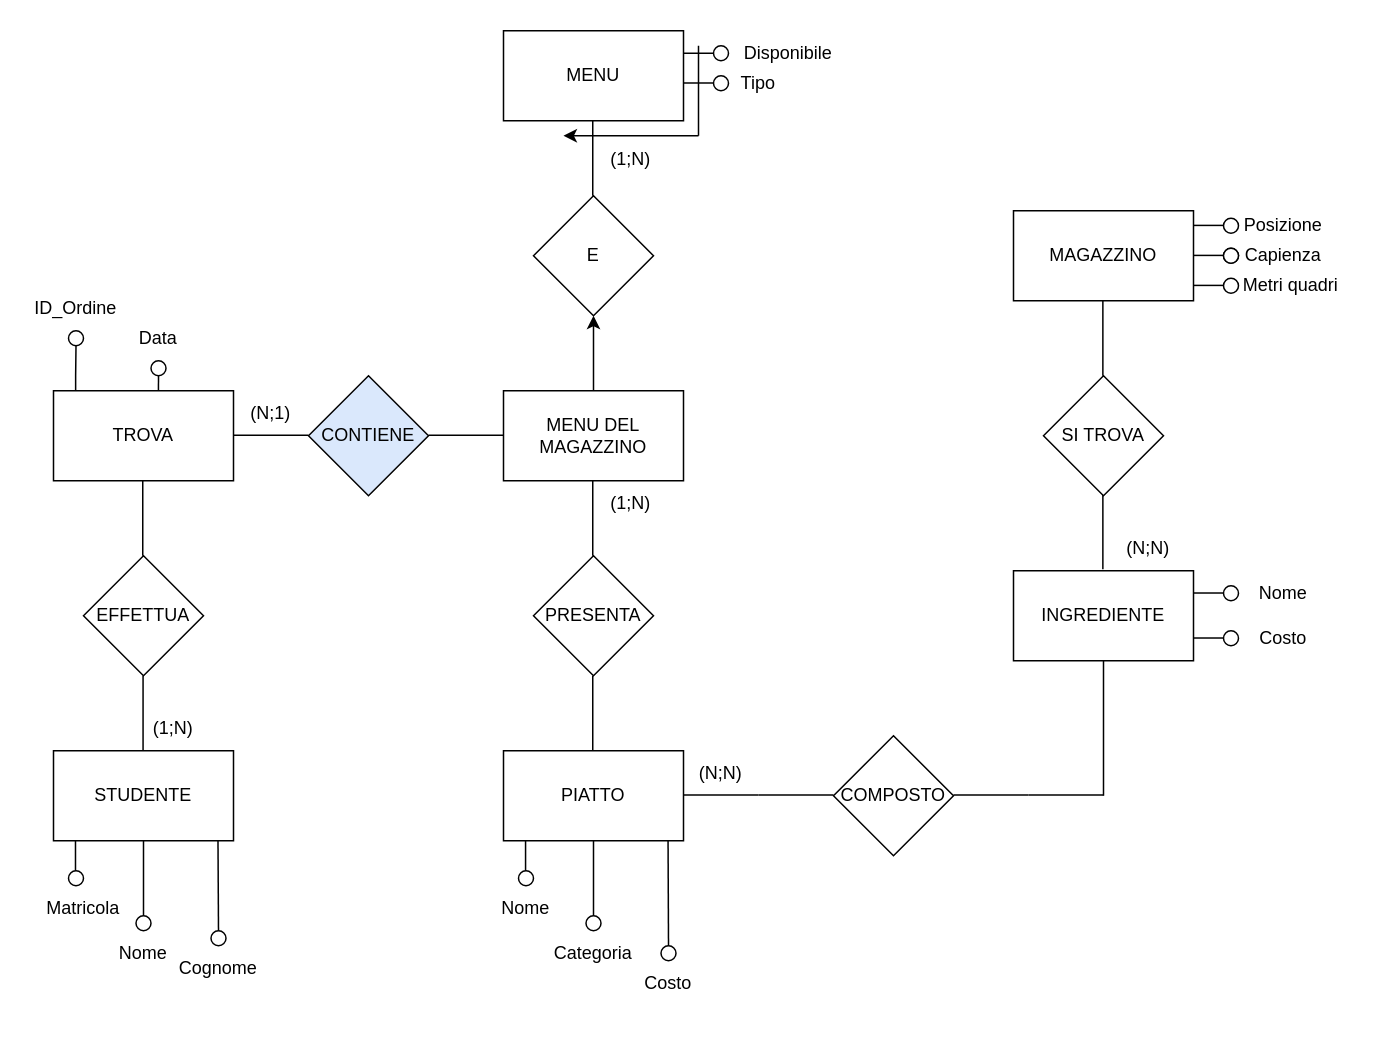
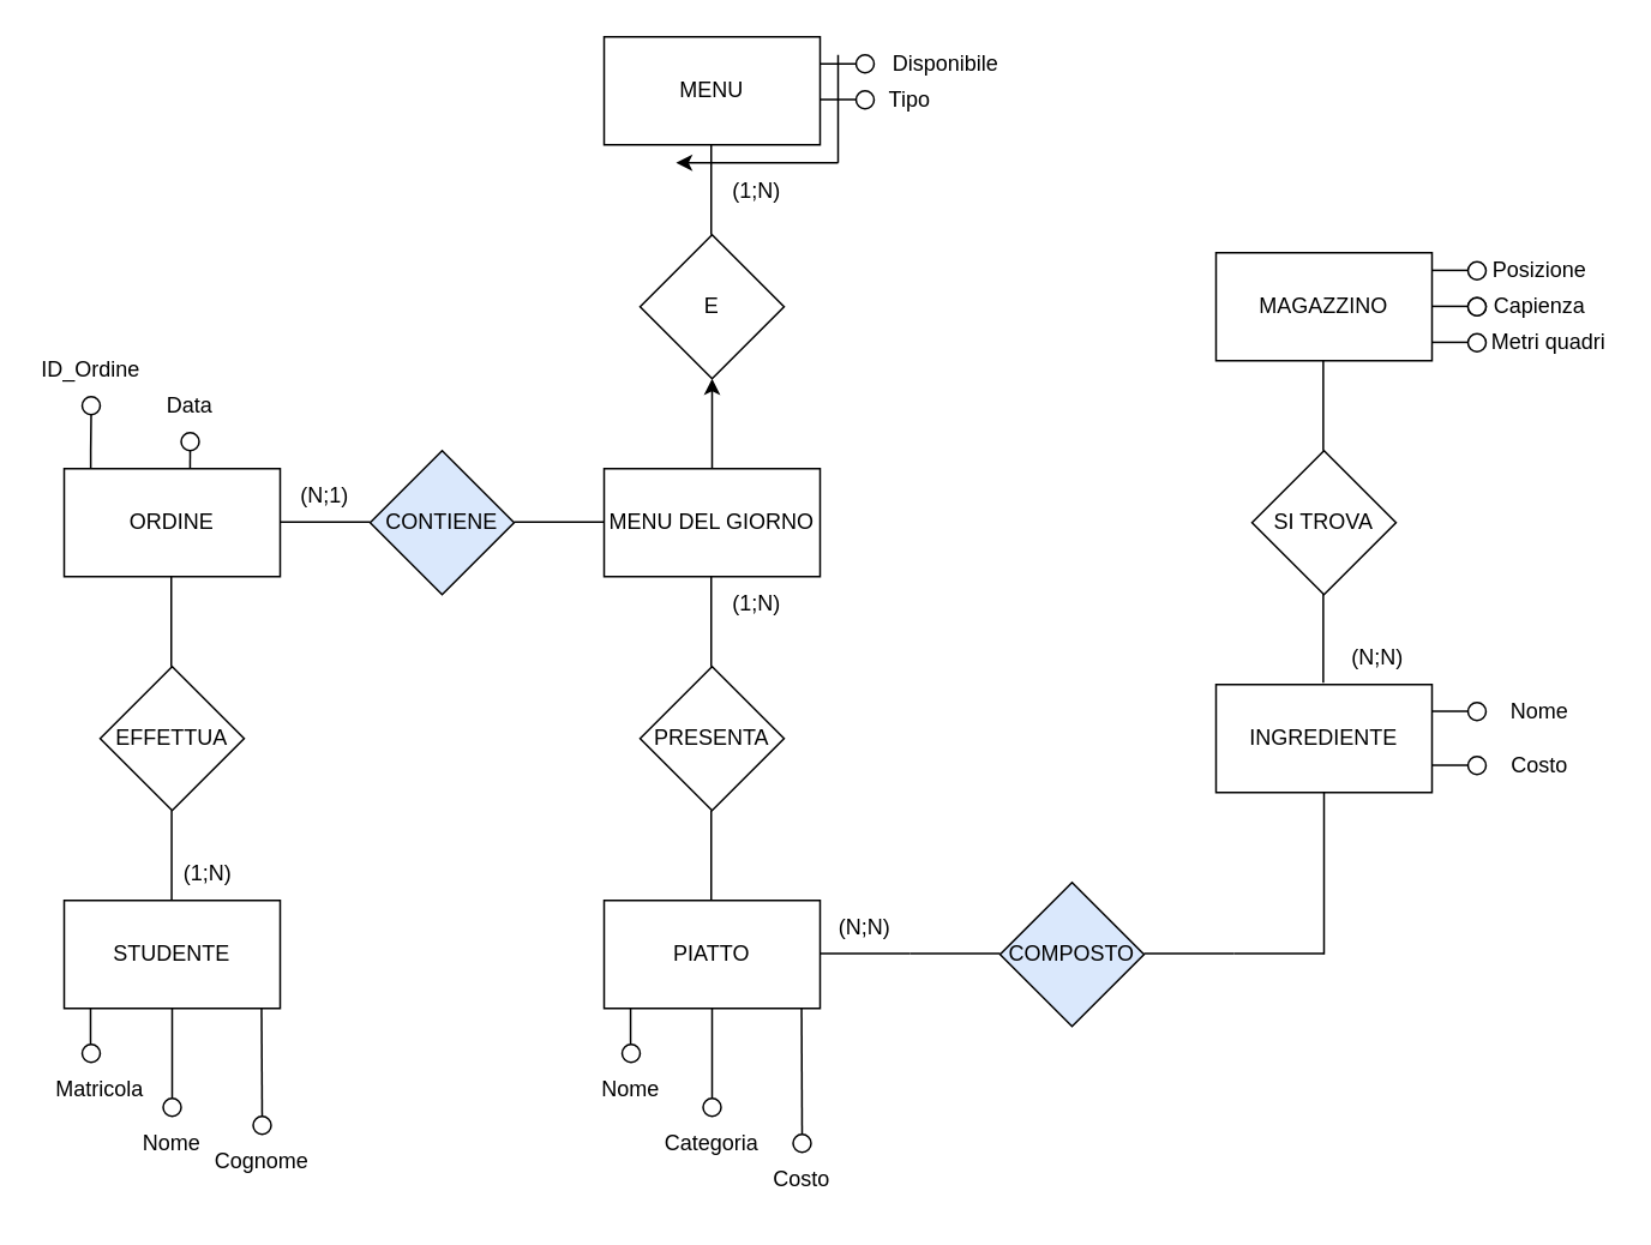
  <mxCell id="0" />
  <mxCell id="1" parent="0" />
- <mxCell id="2" value="MENU DEL MAGAZZINO" style="rounded=0;whiteSpace=wrap;html=1;" parent="1" vertex="1"><mxGeometry x="335" y="260" width="120" height="60" as="geometry" /></mxCell>
+ <mxCell id="2" value="MENU DEL GIORNO" style="rounded=0;whiteSpace=wrap;html=1;" parent="1" vertex="1"><mxGeometry x="335" y="260" width="120" height="60" as="geometry" /></mxCell>
  <mxCell id="3" value="E" style="rhombus;whiteSpace=wrap;html=1;" parent="1" vertex="1"><mxGeometry x="355" y="130" width="80" height="80" as="geometry" /></mxCell>
  <mxCell id="4" value="" style="endArrow=classic;html=1;rounded=0;exitX=0.5;exitY=0;exitDx=0;exitDy=0;" parent="1" source="2" target="3" edge="1"><mxGeometry width="50" height="50" relative="1" as="geometry"><mxPoint x="375" y="320" as="sourcePoint" /><mxPoint x="425" y="270" as="targetPoint" /></mxGeometry></mxCell>
  <mxCell id="5" value="MENU" style="rounded=0;whiteSpace=wrap;html=1;" parent="1" vertex="1"><mxGeometry x="335" y="20" width="120" height="60" as="geometry" /></mxCell>
  <mxCell id="6" value="" style="endArrow=none;html=1;rounded=0;exitX=0.5;exitY=0;exitDx=0;exitDy=0;" parent="1" edge="1"><mxGeometry width="50" height="50" relative="1" as="geometry"><mxPoint x="394.5" y="130" as="sourcePoint" /><mxPoint x="394.5" y="80" as="targetPoint" /></mxGeometry></mxCell>
  <mxCell id="7" value="" style="endArrow=classic;html=1;rounded=0;" parent="1" edge="1"><mxGeometry width="50" height="50" relative="1" as="geometry"><mxPoint x="465" y="90" as="sourcePoint" /><mxPoint x="375" y="90" as="targetPoint" /></mxGeometry></mxCell>
  <mxCell id="8" value="" style="ellipse;whiteSpace=wrap;html=1;" parent="1" vertex="1"><mxGeometry x="475" y="30" width="10" height="10" as="geometry" /></mxCell>
  <mxCell id="9" value="" style="endArrow=none;html=1;rounded=0;exitX=1;exitY=0.25;exitDx=0;exitDy=0;entryX=0;entryY=0.5;entryDx=0;entryDy=0;" parent="1" source="5" target="8" edge="1"><mxGeometry width="50" height="50" relative="1" as="geometry"><mxPoint x="435" y="110" as="sourcePoint" /><mxPoint x="485" y="60" as="targetPoint" /></mxGeometry></mxCell>
  <mxCell id="10" value="Disponibile" style="text;html=1;whiteSpace=wrap;strokeColor=none;fillColor=none;align=center;verticalAlign=middle;rounded=0;" parent="1" vertex="1"><mxGeometry x="495" y="20" width="60" height="30" as="geometry" /></mxCell>
  <mxCell id="11" value="" style="ellipse;whiteSpace=wrap;html=1;" parent="1" vertex="1"><mxGeometry x="475" y="50" width="10" height="10" as="geometry" /></mxCell>
  <mxCell id="12" value="Tipo" style="text;html=1;whiteSpace=wrap;strokeColor=none;fillColor=none;align=center;verticalAlign=middle;rounded=0;" parent="1" vertex="1"><mxGeometry x="475" y="40" width="60" height="30" as="geometry" /></mxCell>
  <mxCell id="13" value="" style="endArrow=none;html=1;rounded=0;" parent="1" edge="1"><mxGeometry width="50" height="50" relative="1" as="geometry"><mxPoint x="465" y="90" as="sourcePoint" /><mxPoint x="465" y="30" as="targetPoint" /></mxGeometry></mxCell>
  <mxCell id="14" value="" style="endArrow=none;html=1;rounded=0;exitX=1;exitY=0.25;exitDx=0;exitDy=0;entryX=0;entryY=0.5;entryDx=0;entryDy=0;" parent="1" edge="1"><mxGeometry width="50" height="50" relative="1" as="geometry"><mxPoint x="455" y="54.83" as="sourcePoint" /><mxPoint x="475" y="54.83" as="targetPoint" /></mxGeometry></mxCell>
  <mxCell id="15" value="STUDENTE" style="rounded=0;whiteSpace=wrap;html=1;" parent="1" vertex="1"><mxGeometry x="35" y="500" width="120" height="60" as="geometry" /></mxCell>
  <mxCell id="16" value="EFFETTUA" style="rhombus;whiteSpace=wrap;html=1;" parent="1" vertex="1"><mxGeometry x="55" y="370" width="80" height="80" as="geometry" /></mxCell>
  <mxCell id="17" value="" style="endArrow=none;html=1;rounded=0;exitX=0.5;exitY=0;exitDx=0;exitDy=0;" parent="1" edge="1"><mxGeometry width="50" height="50" relative="1" as="geometry"><mxPoint x="94.5" y="370" as="sourcePoint" /><mxPoint x="94.5" y="320" as="targetPoint" /></mxGeometry></mxCell>
- <mxCell id="18" value="TROVA" style="rounded=0;whiteSpace=wrap;html=1;" parent="1" vertex="1"><mxGeometry x="35" y="260" width="120" height="60" as="geometry" /></mxCell>
+ <mxCell id="18" value="ORDINE" style="rounded=0;whiteSpace=wrap;html=1;" parent="1" vertex="1"><mxGeometry x="35" y="260" width="120" height="60" as="geometry" /></mxCell>
  <mxCell id="19" value="CONTIENE" style="rhombus;whiteSpace=wrap;html=1;fillColor=#dae8fc;" parent="1" vertex="1"><mxGeometry x="205" y="250" width="80" height="80" as="geometry" /></mxCell>
  <mxCell id="20" value="" style="endArrow=none;html=1;rounded=0;fontStyle=1" parent="1" edge="1"><mxGeometry width="50" height="50" relative="1" as="geometry"><mxPoint x="205" y="289.71" as="sourcePoint" /><mxPoint x="155" y="289.71" as="targetPoint" /></mxGeometry></mxCell>
  <mxCell id="21" value="" style="endArrow=none;html=1;rounded=0;exitX=0.5;exitY=0;exitDx=0;exitDy=0;" parent="1" edge="1"><mxGeometry width="50" height="50" relative="1" as="geometry"><mxPoint x="94.71" y="500" as="sourcePoint" /><mxPoint x="94.71" y="450" as="targetPoint" /></mxGeometry></mxCell>
  <mxCell id="22" value="" style="endArrow=none;html=1;rounded=0;" parent="1" edge="1"><mxGeometry width="50" height="50" relative="1" as="geometry"><mxPoint x="335" y="289.71" as="sourcePoint" /><mxPoint x="285" y="289.71" as="targetPoint" /></mxGeometry></mxCell>
  <mxCell id="23" value="PRESENTA" style="rhombus;whiteSpace=wrap;html=1;" parent="1" vertex="1"><mxGeometry x="355" y="370" width="80" height="80" as="geometry" /></mxCell>
  <mxCell id="24" value="PIATTO" style="rounded=0;whiteSpace=wrap;html=1;" parent="1" vertex="1"><mxGeometry x="335" y="500" width="120" height="60" as="geometry" /></mxCell>
  <mxCell id="25" value="" style="endArrow=none;html=1;rounded=0;exitX=0.5;exitY=0;exitDx=0;exitDy=0;" parent="1" edge="1"><mxGeometry width="50" height="50" relative="1" as="geometry"><mxPoint x="394.5" y="370" as="sourcePoint" /><mxPoint x="394.5" y="320" as="targetPoint" /></mxGeometry></mxCell>
  <mxCell id="26" value="" style="endArrow=none;html=1;rounded=0;exitX=0.5;exitY=0;exitDx=0;exitDy=0;" parent="1" edge="1"><mxGeometry width="50" height="50" relative="1" as="geometry"><mxPoint x="394.5" y="500" as="sourcePoint" /><mxPoint x="394.5" y="450" as="targetPoint" /></mxGeometry></mxCell>
- <mxCell id="27" value="COMPOSTO" style="rhombus;whiteSpace=wrap;html=1;" parent="1" vertex="1"><mxGeometry x="555" y="490" width="80" height="80" as="geometry" /></mxCell>
+ <mxCell id="27" value="COMPOSTO" style="rhombus;whiteSpace=wrap;html=1;fillColor=#dae8fc;" parent="1" vertex="1"><mxGeometry x="555" y="490" width="80" height="80" as="geometry" /></mxCell>
  <mxCell id="28" value="" style="endArrow=none;html=1;rounded=0;" parent="1" edge="1"><mxGeometry width="50" height="50" relative="1" as="geometry"><mxPoint x="505" y="529.58" as="sourcePoint" /><mxPoint x="455" y="529.58" as="targetPoint" /></mxGeometry></mxCell>
  <mxCell id="29" value="" style="endArrow=none;html=1;rounded=0;" parent="1" edge="1"><mxGeometry width="50" height="50" relative="1" as="geometry"><mxPoint x="685" y="529.58" as="sourcePoint" /><mxPoint x="635" y="529.58" as="targetPoint" /></mxGeometry></mxCell>
  <mxCell id="30" value="" style="endArrow=none;html=1;rounded=0;" parent="1" edge="1"><mxGeometry width="50" height="50" relative="1" as="geometry"><mxPoint x="735" y="529.58" as="sourcePoint" /><mxPoint x="685" y="529.58" as="targetPoint" /></mxGeometry></mxCell>
  <mxCell id="31" value="" style="endArrow=none;html=1;rounded=0;" parent="1" edge="1"><mxGeometry width="50" height="50" relative="1" as="geometry"><mxPoint x="555" y="529.58" as="sourcePoint" /><mxPoint x="505" y="529.58" as="targetPoint" /></mxGeometry></mxCell>
  <mxCell id="32" value="INGREDIENTE" style="rounded=0;whiteSpace=wrap;html=1;" parent="1" vertex="1"><mxGeometry x="675" y="380" width="120" height="60" as="geometry" /></mxCell>
  <mxCell id="33" value="" style="endArrow=none;html=1;rounded=0;entryX=0.5;entryY=1;entryDx=0;entryDy=0;" parent="1" target="32" edge="1"><mxGeometry width="50" height="50" relative="1" as="geometry"><mxPoint x="735" y="530" as="sourcePoint" /><mxPoint x="715" y="380" as="targetPoint" /></mxGeometry></mxCell>
  <mxCell id="34" value="" style="endArrow=none;html=1;rounded=0;exitX=0.5;exitY=0;exitDx=0;exitDy=0;" parent="1" edge="1"><mxGeometry width="50" height="50" relative="1" as="geometry"><mxPoint x="734.58" y="379" as="sourcePoint" /><mxPoint x="734.58" y="329" as="targetPoint" /></mxGeometry></mxCell>
  <mxCell id="35" value="SI TROVA" style="rhombus;whiteSpace=wrap;html=1;" parent="1" vertex="1"><mxGeometry x="695" y="250" width="80" height="80" as="geometry" /></mxCell>
  <mxCell id="36" value="" style="endArrow=none;html=1;rounded=0;exitX=0.5;exitY=0;exitDx=0;exitDy=0;" parent="1" edge="1"><mxGeometry width="50" height="50" relative="1" as="geometry"><mxPoint x="734.58" y="250" as="sourcePoint" /><mxPoint x="734.58" y="200" as="targetPoint" /></mxGeometry></mxCell>
  <mxCell id="37" value="MAGAZZINO" style="rounded=0;whiteSpace=wrap;html=1;" parent="1" vertex="1"><mxGeometry x="675" y="140" width="120" height="60" as="geometry" /></mxCell>
  <mxCell id="38" value="" style="ellipse;whiteSpace=wrap;html=1;fillColor=light-dark(#FFFFFF,#FFFFFF);" parent="1" vertex="1"><mxGeometry x="45" y="580" width="10" height="10" as="geometry" /></mxCell>
  <mxCell id="39" value="Matricola" style="text;html=1;whiteSpace=wrap;strokeColor=none;fillColor=none;align=center;verticalAlign=middle;rounded=0;" parent="1" vertex="1"><mxGeometry x="25" y="590" width="60" height="30" as="geometry" /></mxCell>
  <mxCell id="40" value="" style="endArrow=none;html=1;rounded=0;" parent="1" edge="1"><mxGeometry width="50" height="50" relative="1" as="geometry"><mxPoint x="49.66" y="580" as="sourcePoint" /><mxPoint x="49.66" y="560" as="targetPoint" /></mxGeometry></mxCell>
  <mxCell id="41" value="" style="ellipse;whiteSpace=wrap;html=1;fillColor=light-dark(#FFFFFF,#000000);" parent="1" vertex="1"><mxGeometry x="90" y="610" width="10" height="10" as="geometry" /></mxCell>
  <mxCell id="42" value="Nome" style="text;html=1;whiteSpace=wrap;strokeColor=none;fillColor=none;align=center;verticalAlign=middle;rounded=0;" parent="1" vertex="1"><mxGeometry x="65" y="620" width="60" height="30" as="geometry" /></mxCell>
  <mxCell id="43" value="" style="ellipse;whiteSpace=wrap;html=1;fillColor=light-dark(#FFFFFF,#000000);" parent="1" vertex="1"><mxGeometry x="140" y="620" width="10" height="10" as="geometry" /></mxCell>
  <mxCell id="44" value="Cognome" style="text;html=1;whiteSpace=wrap;strokeColor=none;fillColor=none;align=center;verticalAlign=middle;rounded=0;" parent="1" vertex="1"><mxGeometry x="115" y="630" width="60" height="30" as="geometry" /></mxCell>
  <mxCell id="45" value="" style="endArrow=none;html=1;rounded=0;exitX=0.5;exitY=0;exitDx=0;exitDy=0;entryX=0.5;entryY=1;entryDx=0;entryDy=0;" parent="1" source="41" target="15" edge="1"><mxGeometry width="50" height="50" relative="1" as="geometry"><mxPoint x="55" y="590" as="sourcePoint" /><mxPoint x="55" y="570" as="targetPoint" /></mxGeometry></mxCell>
  <mxCell id="46" value="" style="endArrow=none;html=1;rounded=0;exitX=0.5;exitY=0;exitDx=0;exitDy=0;entryX=0.5;entryY=1;entryDx=0;entryDy=0;" parent="1" source="43" edge="1"><mxGeometry width="50" height="50" relative="1" as="geometry"><mxPoint x="144.66" y="610" as="sourcePoint" /><mxPoint x="144.66" y="560" as="targetPoint" /></mxGeometry></mxCell>
  <mxCell id="47" value="" style="ellipse;whiteSpace=wrap;html=1;fillColor=light-dark(#FFFFFF,#FFFFFF);" parent="1" vertex="1"><mxGeometry x="45" y="220" width="10" height="10" as="geometry" /></mxCell>
  <mxCell id="48" value="ID_Ordine" style="text;html=1;whiteSpace=wrap;strokeColor=none;fillColor=none;align=center;verticalAlign=middle;rounded=0;" parent="1" vertex="1"><mxGeometry x="20" y="190" width="60" height="30" as="geometry" /></mxCell>
  <mxCell id="49" value="" style="ellipse;whiteSpace=wrap;html=1;fillColor=light-dark(#FFFFFF,#000000);" parent="1" vertex="1"><mxGeometry x="100" y="240" width="10" height="10" as="geometry" /></mxCell>
  <mxCell id="50" value="Data" style="text;html=1;whiteSpace=wrap;strokeColor=none;fillColor=none;align=center;verticalAlign=middle;rounded=0;" parent="1" vertex="1"><mxGeometry x="75" y="210" width="60" height="30" as="geometry" /></mxCell>
  <mxCell id="51" value="" style="endArrow=none;html=1;rounded=0;entryX=0.5;entryY=1;entryDx=0;entryDy=0;" parent="1" target="47" edge="1"><mxGeometry width="50" height="50" relative="1" as="geometry"><mxPoint x="49.76" y="260" as="sourcePoint" /><mxPoint x="49.76" y="240" as="targetPoint" /><Array as="points"><mxPoint x="49.76" y="250" /></Array></mxGeometry></mxCell>
  <mxCell id="52" value="" style="endArrow=none;html=1;rounded=0;exitX=0.583;exitY=0;exitDx=0;exitDy=0;exitPerimeter=0;entryX=0.5;entryY=1;entryDx=0;entryDy=0;" parent="1" source="18" target="49" edge="1"><mxGeometry width="50" height="50" relative="1" as="geometry"><mxPoint x="45" y="260" as="sourcePoint" /><mxPoint x="45" y="240" as="targetPoint" /><Array as="points" /></mxGeometry></mxCell>
  <mxCell id="53" value="" style="ellipse;whiteSpace=wrap;html=1;fillColor=light-dark(#FFFFFF,#FFFFFF);" parent="1" vertex="1"><mxGeometry x="345" y="580" width="10" height="10" as="geometry" /></mxCell>
  <mxCell id="54" value="Nome" style="text;html=1;whiteSpace=wrap;strokeColor=none;fillColor=none;align=center;verticalAlign=middle;rounded=0;" parent="1" vertex="1"><mxGeometry x="320" y="590" width="60" height="30" as="geometry" /></mxCell>
  <mxCell id="55" value="" style="ellipse;whiteSpace=wrap;html=1;fillColor=light-dark(#FFFFFF,#000000);" parent="1" vertex="1"><mxGeometry x="390" y="610" width="10" height="10" as="geometry" /></mxCell>
  <mxCell id="56" value="Categoria" style="text;html=1;whiteSpace=wrap;strokeColor=none;fillColor=none;align=center;verticalAlign=middle;rounded=0;" parent="1" vertex="1"><mxGeometry x="365" y="620" width="60" height="30" as="geometry" /></mxCell>
  <mxCell id="57" value="" style="ellipse;whiteSpace=wrap;html=1;fillColor=light-dark(#FFFFFF,#000000);" parent="1" vertex="1"><mxGeometry x="440" y="630" width="10" height="10" as="geometry" /></mxCell>
  <mxCell id="58" value="Costo" style="text;html=1;whiteSpace=wrap;strokeColor=none;fillColor=none;align=center;verticalAlign=middle;rounded=0;" parent="1" vertex="1"><mxGeometry x="415" y="640" width="60" height="30" as="geometry" /></mxCell>
  <mxCell id="59" value="" style="endArrow=none;html=1;rounded=0;" parent="1" edge="1"><mxGeometry width="50" height="50" relative="1" as="geometry"><mxPoint x="349.71" y="580" as="sourcePoint" /><mxPoint x="349.71" y="560" as="targetPoint" /></mxGeometry></mxCell>
  <mxCell id="60" value="" style="endArrow=none;html=1;rounded=0;exitX=0.5;exitY=0;exitDx=0;exitDy=0;entryX=0.5;entryY=1;entryDx=0;entryDy=0;" parent="1" edge="1"><mxGeometry width="50" height="50" relative="1" as="geometry"><mxPoint x="395" y="610" as="sourcePoint" /><mxPoint x="395" y="560" as="targetPoint" /></mxGeometry></mxCell>
  <mxCell id="61" value="" style="endArrow=none;html=1;rounded=0;exitX=0.5;exitY=0;exitDx=0;exitDy=0;entryX=0.5;entryY=1;entryDx=0;entryDy=0;" parent="1" source="57" edge="1"><mxGeometry width="50" height="50" relative="1" as="geometry"><mxPoint x="445.05" y="620" as="sourcePoint" /><mxPoint x="444.71" y="560" as="targetPoint" /></mxGeometry></mxCell>
  <mxCell id="62" value="" style="endArrow=none;html=1;rounded=0;" parent="1" edge="1"><mxGeometry width="50" height="50" relative="1" as="geometry"><mxPoint x="795" y="394.84" as="sourcePoint" /><mxPoint x="815" y="394.84" as="targetPoint" /></mxGeometry></mxCell>
  <mxCell id="63" value="" style="ellipse;whiteSpace=wrap;html=1;fillColor=light-dark(#FFFFFF,#FFFFFF);" parent="1" vertex="1"><mxGeometry x="815" y="390" width="10" height="10" as="geometry" /></mxCell>
  <mxCell id="64" value="" style="ellipse;whiteSpace=wrap;html=1;fillColor=light-dark(#FFFFFF,#000000);" parent="1" vertex="1"><mxGeometry x="815" y="420" width="10" height="10" as="geometry" /></mxCell>
  <mxCell id="65" value="" style="endArrow=none;html=1;rounded=0;" parent="1" edge="1"><mxGeometry width="50" height="50" relative="1" as="geometry"><mxPoint x="795" y="424.84" as="sourcePoint" /><mxPoint x="815" y="424.84" as="targetPoint" /></mxGeometry></mxCell>
  <mxCell id="66" value="Costo" style="text;html=1;whiteSpace=wrap;strokeColor=none;fillColor=none;align=center;verticalAlign=middle;rounded=0;" parent="1" vertex="1"><mxGeometry x="825" y="410" width="60" height="30" as="geometry" /></mxCell>
  <mxCell id="67" value="Nome" style="text;html=1;whiteSpace=wrap;strokeColor=none;fillColor=none;align=center;verticalAlign=middle;rounded=0;" parent="1" vertex="1"><mxGeometry x="825" y="380" width="60" height="30" as="geometry" /></mxCell>
  <mxCell id="68" value="" style="ellipse;whiteSpace=wrap;html=1;fillColor=light-dark(#FFFFFF,#FFFFFF);" parent="1" vertex="1"><mxGeometry x="815" y="145" width="10" height="10" as="geometry" /></mxCell>
  <mxCell id="69" value="" style="ellipse;whiteSpace=wrap;html=1;fillColor=light-dark(#FFFFFF,#000000);" parent="1" vertex="1"><mxGeometry x="815" y="165" width="10" height="10" as="geometry" /></mxCell>
  <mxCell id="70" value="Capienza" style="text;html=1;whiteSpace=wrap;strokeColor=none;fillColor=none;align=center;verticalAlign=middle;rounded=0;" parent="1" vertex="1"><mxGeometry x="825" y="155" width="60" height="30" as="geometry" /></mxCell>
  <mxCell id="71" value="Posizione" style="text;html=1;whiteSpace=wrap;strokeColor=none;fillColor=none;align=center;verticalAlign=middle;rounded=0;" parent="1" vertex="1"><mxGeometry x="825" y="135" width="60" height="30" as="geometry" /></mxCell>
  <mxCell id="72" value="" style="ellipse;whiteSpace=wrap;html=1;fillColor=light-dark(#FFFFFF,#000000);" parent="1" vertex="1"><mxGeometry x="815" y="165" width="10" height="10" as="geometry" /></mxCell>
  <mxCell id="73" value="" style="ellipse;whiteSpace=wrap;html=1;fillColor=light-dark(#FFFFFF,#000000);" parent="1" vertex="1"><mxGeometry x="815" y="185" width="10" height="10" as="geometry" /></mxCell>
  <mxCell id="74" value="Metri quadri" style="text;html=1;whiteSpace=wrap;strokeColor=none;fillColor=none;align=center;verticalAlign=middle;rounded=0;" parent="1" vertex="1"><mxGeometry x="825" y="175" width="70" height="30" as="geometry" /></mxCell>
  <mxCell id="75" value="" style="endArrow=none;html=1;rounded=0;" parent="1" edge="1"><mxGeometry width="50" height="50" relative="1" as="geometry"><mxPoint x="795" y="189.77" as="sourcePoint" /><mxPoint x="815" y="189.77" as="targetPoint" /></mxGeometry></mxCell>
  <mxCell id="76" value="" style="endArrow=none;html=1;rounded=0;" parent="1" edge="1"><mxGeometry width="50" height="50" relative="1" as="geometry"><mxPoint x="795" y="169.77" as="sourcePoint" /><mxPoint x="815" y="169.77" as="targetPoint" /></mxGeometry></mxCell>
  <mxCell id="77" value="" style="endArrow=none;html=1;rounded=0;" parent="1" edge="1"><mxGeometry width="50" height="50" relative="1" as="geometry"><mxPoint x="795" y="149.77" as="sourcePoint" /><mxPoint x="815" y="149.77" as="targetPoint" /></mxGeometry></mxCell>
  <mxCell id="78" value="(1;N)" style="text;html=1;whiteSpace=wrap;strokeColor=none;fillColor=none;align=center;verticalAlign=middle;rounded=0;" parent="1" vertex="1"><mxGeometry x="85" y="470" width="60" height="30" as="geometry" /></mxCell>
  <mxCell id="79" value="(N;N)" style="text;html=1;whiteSpace=wrap;strokeColor=none;fillColor=none;align=center;verticalAlign=middle;rounded=0;" parent="1" vertex="1"><mxGeometry x="450" y="500" width="60" height="30" as="geometry" /></mxCell>
  <mxCell id="80" value="(N;N)" style="text;html=1;whiteSpace=wrap;strokeColor=none;fillColor=none;align=center;verticalAlign=middle;rounded=0;" parent="1" vertex="1"><mxGeometry x="735" y="350" width="60" height="30" as="geometry" /></mxCell>
  <mxCell id="81" value="(1;N)" style="text;html=1;whiteSpace=wrap;strokeColor=none;fillColor=none;align=center;verticalAlign=middle;rounded=0;" parent="1" vertex="1"><mxGeometry x="390" y="320" width="60" height="30" as="geometry" /></mxCell>
  <mxCell id="82" value="(1;N)" style="text;html=1;whiteSpace=wrap;strokeColor=none;fillColor=none;align=center;verticalAlign=middle;rounded=0;" parent="1" vertex="1"><mxGeometry x="390" y="91" width="60" height="30" as="geometry" /></mxCell>
  <mxCell id="83" value="(N;1)" style="text;html=1;whiteSpace=wrap;strokeColor=none;fillColor=none;align=center;verticalAlign=middle;rounded=0;" parent="1" vertex="1"><mxGeometry x="150" y="260" width="60" height="30" as="geometry" /></mxCell>
